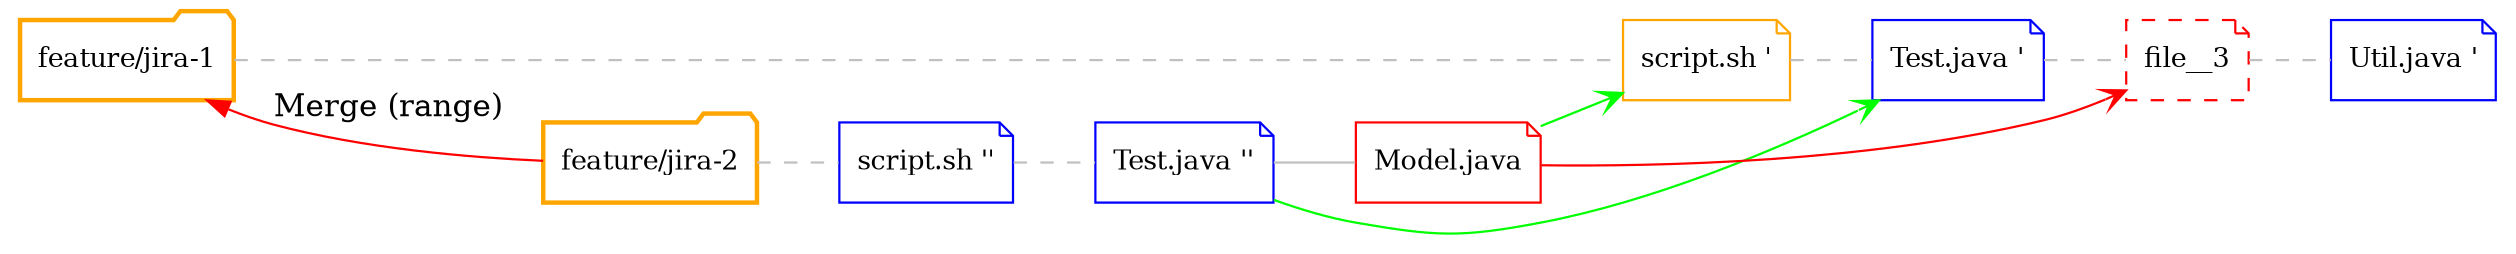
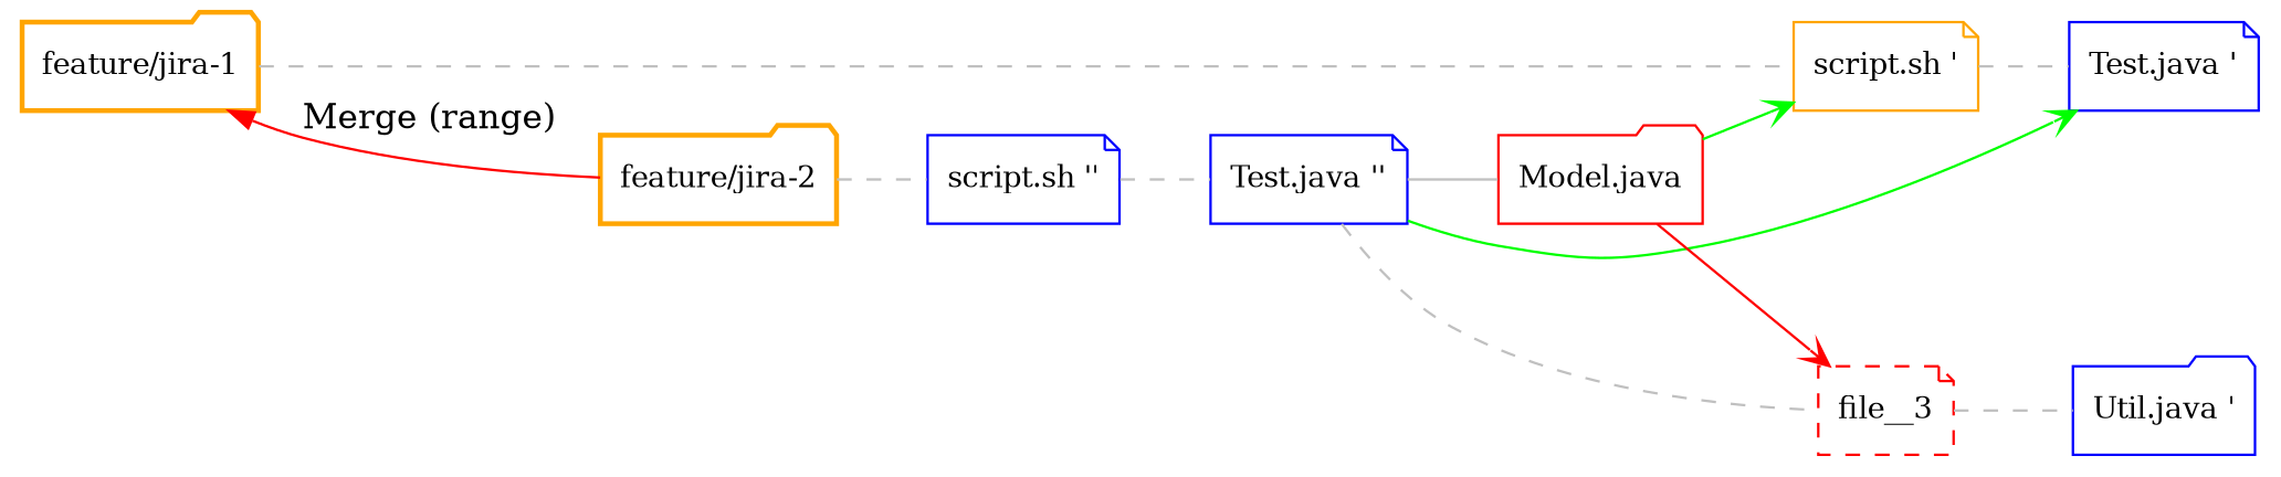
  digraph {
    rankdir=LR
    node [color=blue fontsize=12.0 group=feature_1 shape=note]
    edge [arrowhead=none color=gray dir=forward style=dashed]
    n1 [color=orange label="feature/jira-1" shape=folder style=bold width=0.3]
    n2 [color=orange group=feature_2 label="feature/jira-2" shape=folder style=bold width=0.3]
    n3 [color=orange label="script.sh '" width=0.3]
    n4 [group=feature_2 label="script.sh ''" width=0.3]
    n5 [label="Test.java '" width=0.3]
    n6 [group=feature_2 label="Test.java ''" width=0.3]
    file__3 [color=red style=dashed width=0.3]
-   n8 [label="Util.java '" width=0.3]
-   n9 [color=red group=feature_2 label="Model.java" width=0.3]
+   n8 [label="Util.java '" shape=folder width=0.3]
+   n9 [color=red group=feature_2 label="Model.java" shape=folder width=0.3]
    n1 -> n2 [arrowhead=open color=red dir=back label="Merge (range)" style=""]
    n1 -> n3
    n2 -> n4
    n3 -> n5
    n4 -> n6
-   n5 -> file__3
+   n6 -> file__3
    n6 -> n5 [arrowhead=open color=green style=""]
    n6 -> n9 [style=solid]
    file__3 -> n8
    n9 -> n3 [arrowhead=open color=green style=""]
    n9 -> file__3 [arrowhead=open color=red style=""]
  }
